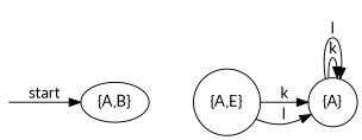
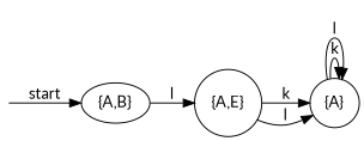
  digraph {
    fontname=Lato
    rankdir=LR
    node [fontname=Lato shape=circle]
    edge [fontname=Lato]
    __start [shape=point style=invis]
    "{A,B}" [shape=""]
    "{A,E}"
    "{A}"
    __start -> "{A,B}" [label=start]
+   "{A,B}" -> "{A,E}" [label=l]
    "{A,E}" -> "{A}" [label=k]
    "{A,E}" -> "{A}" [label=l]
    "{A}" -> "{A}" [label=k]
    "{A}" -> "{A}" [label=l]
  }
